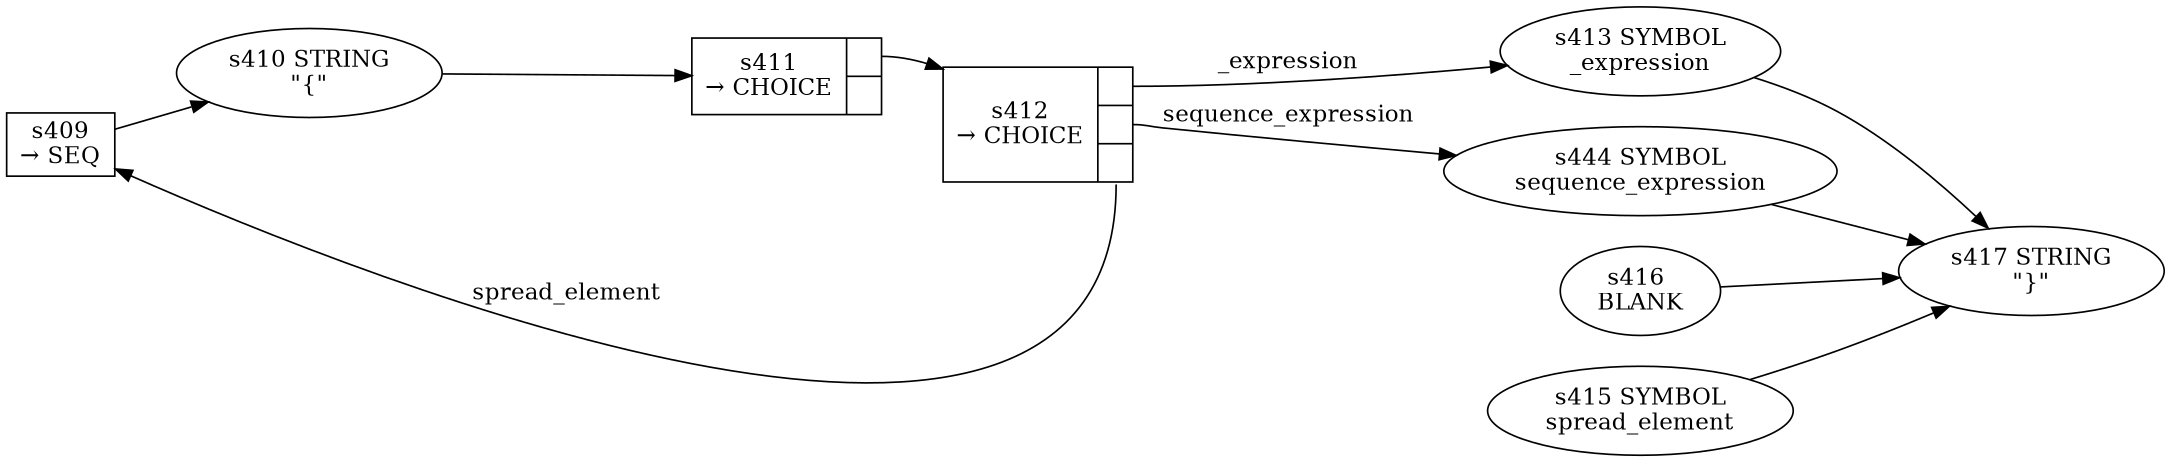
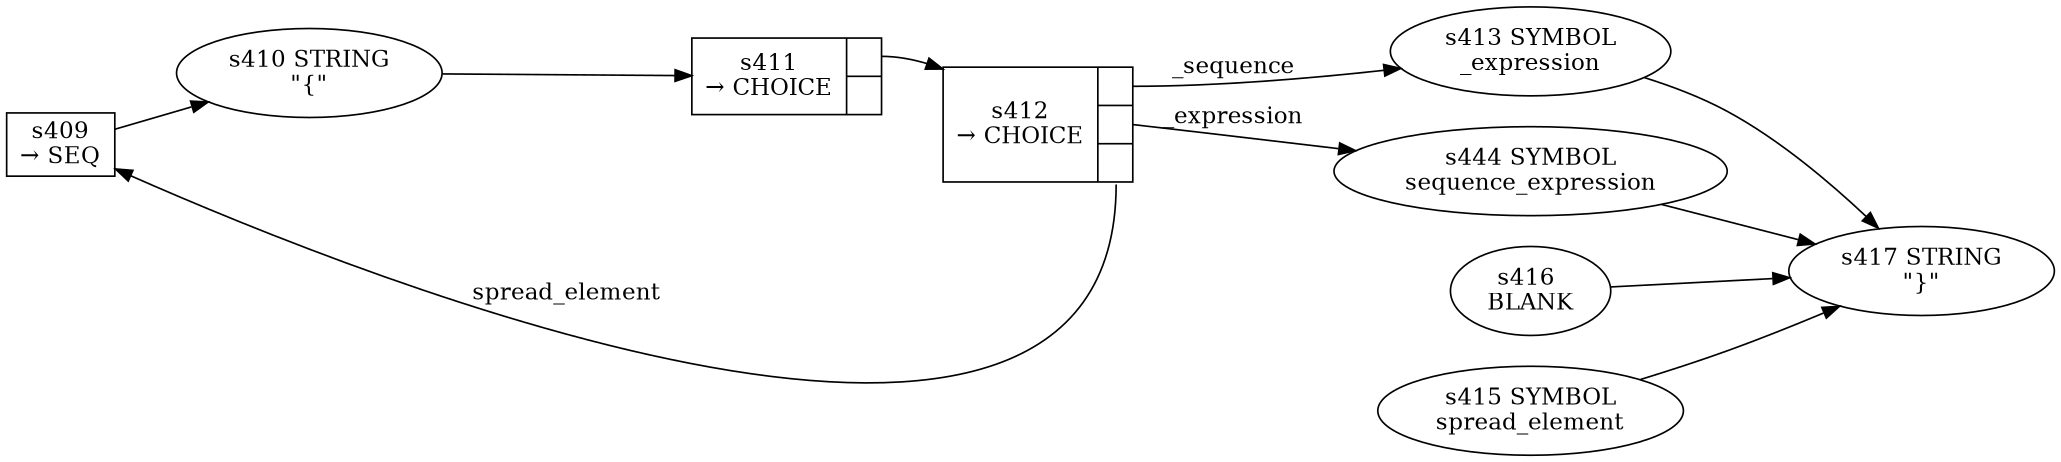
  digraph {
    rankdir=LR
    n1 [fixedsize=false label="s409\n&rarr; SEQ" peripheries=1 shape=record]
    n2 [label="s410 STRING\n\"{\""]
    n3 [fixedsize=false label="{s411\n&rarr; CHOICE|{<p0>|<p1>}}" peripheries=1 shape=record]
    n4 [fixedsize=false label="{s412\n&rarr; CHOICE|{<p0>|<p1>|<p2>}}" peripheries=1 shape=record]
    n5 [label="s413 SYMBOL\n_expression"]
    n6 [label="s444 SYMBOL\nsequence_expression"]
    n7 [label="s416 \nBLANK"]
    n8 [label="s417 STRING\n\"}\""]
    n9 [label="s415 SYMBOL\nspread_element"]
    n1 -> n2
    n2 -> n3
    n3 -> n4 [tailport=p0]
    n4 -> n1 [label=spread_element tailport=p2]
-   n4 -> n5 [label=_expression tailport=p0]
-   n4 -> n6 [label=sequence_expression tailport=p1]
+   n4 -> n5 [label=_sequence tailport=p0]
+   n4 -> n6 [label=_expression tailport=p1]
    n5 -> n8
    n6 -> n8
    n7 -> n8
    n9 -> n8
  }
